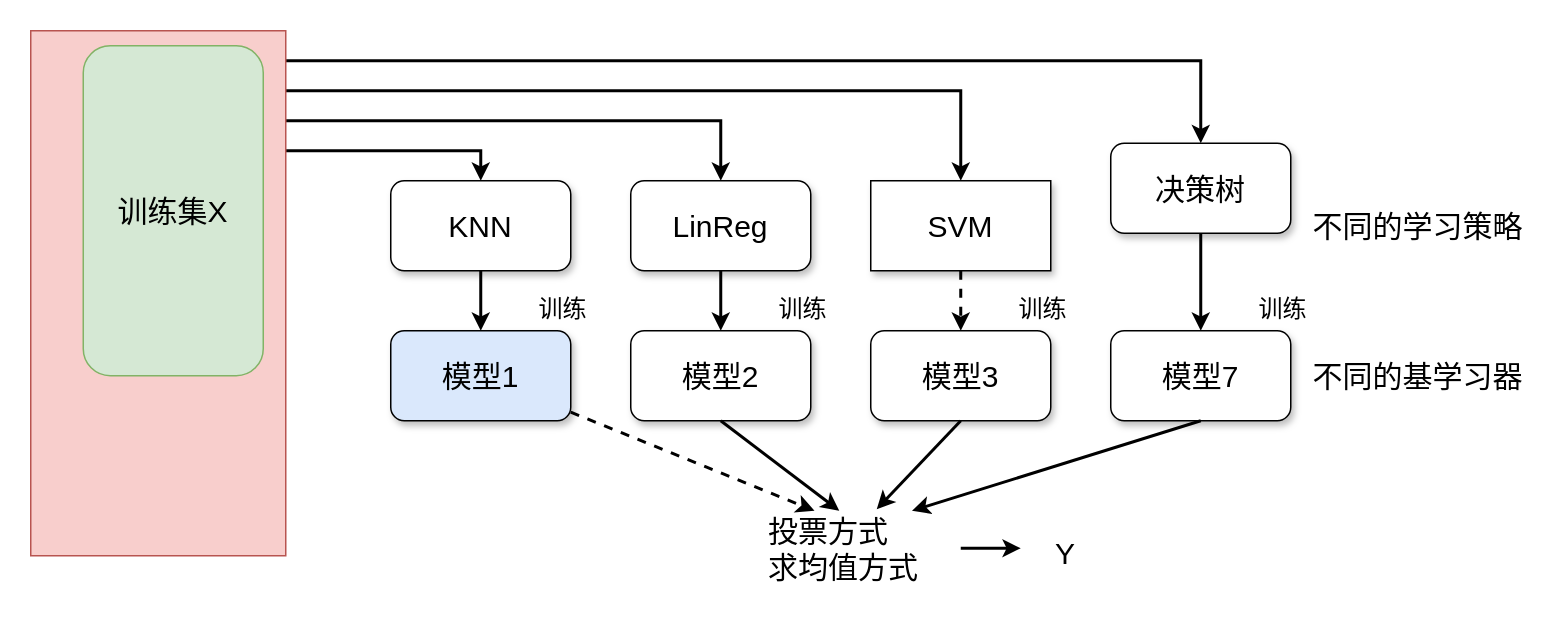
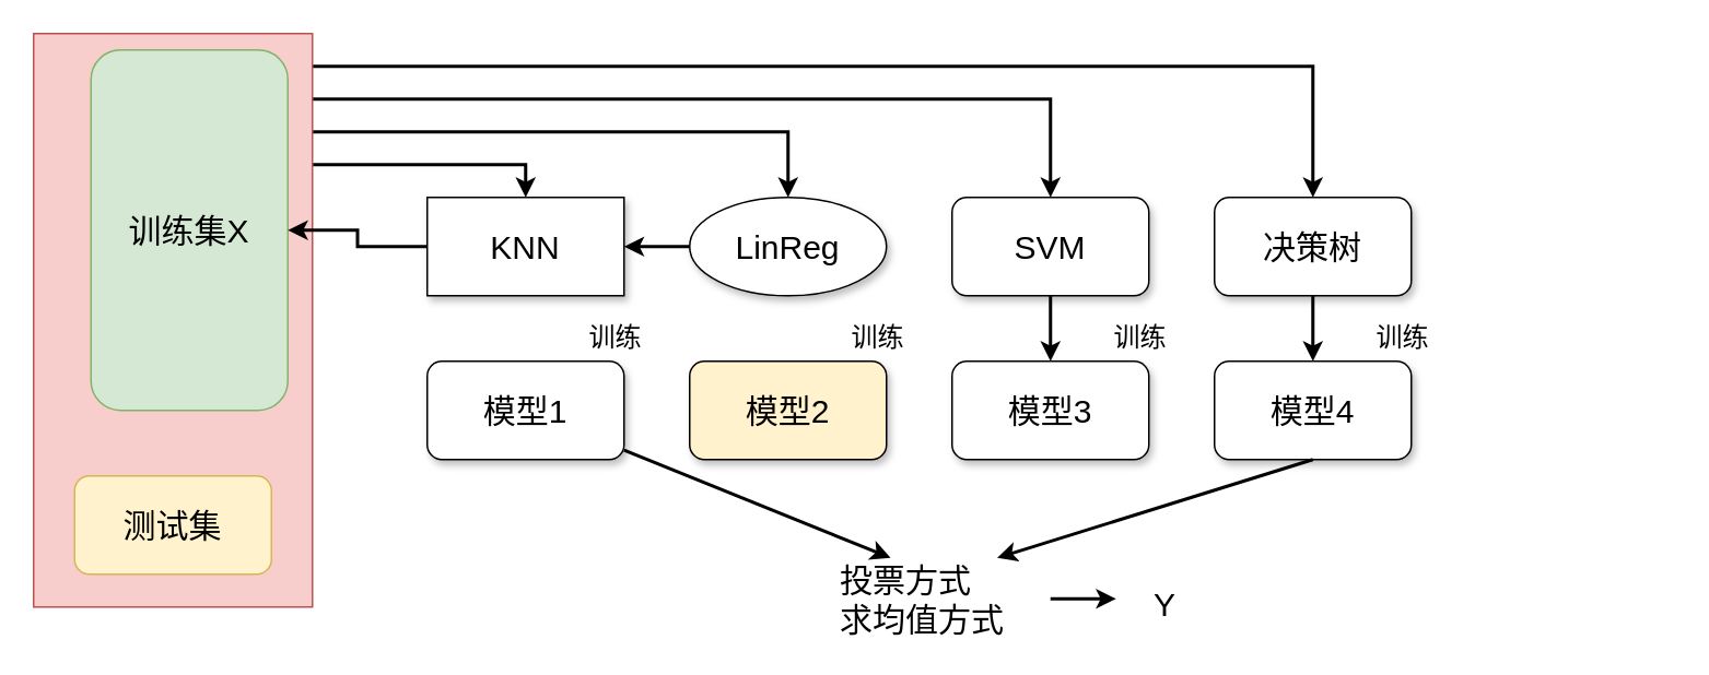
  <mxCell id="0" />
  <mxCell id="1" parent="0" />
  <mxCell id="2" style="edgeStyle=orthogonalEdgeStyle;rounded=0;orthogonalLoop=1;jettySize=auto;html=1;entryX=0.5;entryY=0;entryDx=0;entryDy=0;strokeWidth=2;" edge="1" parent="1" source="6" target="10"><mxGeometry relative="1" as="geometry"><Array as="points"><mxPoint x="320" y="100" /></Array></mxGeometry></mxCell>
  <mxCell id="3" style="edgeStyle=orthogonalEdgeStyle;rounded=0;orthogonalLoop=1;jettySize=auto;html=1;entryX=0.5;entryY=0;entryDx=0;entryDy=0;strokeWidth=2;" edge="1" parent="1" source="6" target="12"><mxGeometry relative="1" as="geometry"><Array as="points"><mxPoint x="480" y="80" /></Array></mxGeometry></mxCell>
  <mxCell id="4" style="edgeStyle=orthogonalEdgeStyle;rounded=0;orthogonalLoop=1;jettySize=auto;html=1;entryX=0.5;entryY=0;entryDx=0;entryDy=0;strokeWidth=2;" edge="1" parent="1" source="6" target="14"><mxGeometry relative="1" as="geometry"><Array as="points"><mxPoint x="640" y="60" /></Array></mxGeometry></mxCell>
  <mxCell id="5" style="edgeStyle=orthogonalEdgeStyle;rounded=0;orthogonalLoop=1;jettySize=auto;html=1;entryX=0.5;entryY=0;entryDx=0;entryDy=0;strokeWidth=2;" edge="1" parent="1" source="6" target="16"><mxGeometry relative="1" as="geometry"><Array as="points"><mxPoint x="800" y="40" /></Array></mxGeometry></mxCell>
  <mxCell id="6" value="" style="rounded=0;whiteSpace=wrap;html=1;fillColor=#f8cecc;strokeColor=#b85450;fontSize=20;" vertex="1" parent="1"><mxGeometry x="20" y="20" width="170" height="350" as="geometry" /></mxCell>
  <mxCell id="7" value="训练集X" style="rounded=1;whiteSpace=wrap;html=1;fillColor=#d5e8d4;strokeColor=#82b366;fontSize=20;" vertex="1" parent="1"><mxGeometry x="55" y="30" width="120" height="220" as="geometry" /></mxCell>
- <mxCell id="9" style="edgeStyle=orthogonalEdgeStyle;rounded=0;orthogonalLoop=1;jettySize=auto;html=1;strokeWidth=2;" edge="1" parent="1" source="10" target="18"><mxGeometry relative="1" as="geometry" /></mxCell>
- <mxCell id="10" value="KNN" style="rounded=1;whiteSpace=wrap;html=1;shadow=1;fontSize=20;" vertex="1" parent="1"><mxGeometry x="260" y="120" width="120" height="60" as="geometry" /></mxCell>
- <mxCell id="11" style="edgeStyle=orthogonalEdgeStyle;rounded=0;orthogonalLoop=1;jettySize=auto;html=1;entryX=0.5;entryY=0;entryDx=0;entryDy=0;strokeWidth=2;" edge="1" parent="1" source="12" target="19"><mxGeometry relative="1" as="geometry" /></mxCell>
- <mxCell id="12" value="LinReg" style="rounded=1;whiteSpace=wrap;html=1;shadow=1;fontSize=20;" vertex="1" parent="1"><mxGeometry x="420" y="120" width="120" height="60" as="geometry" /></mxCell>
- <mxCell id="13" style="edgeStyle=orthogonalEdgeStyle;rounded=0;orthogonalLoop=1;jettySize=auto;html=1;strokeWidth=2;dashed=1;" edge="1" parent="1" source="14" target="20"><mxGeometry relative="1" as="geometry" /></mxCell>
- <mxCell id="14" value="SVM" style="whiteSpace=wrap;html=1;shadow=1;fontSize=20;rounded=0;" vertex="1" parent="1"><mxGeometry x="580" y="120" width="120" height="60" as="geometry" /></mxCell>
+ <mxCell id="8" value="测试集" style="rounded=1;whiteSpace=wrap;html=1;fillColor=#fff2cc;strokeColor=#d6b656;fontSize=20;" vertex="1" parent="1"><mxGeometry x="45" y="290" width="120" height="60" as="geometry" /></mxCell>
+ <mxCell id="9" style="edgeStyle=orthogonalEdgeStyle;rounded=0;orthogonalLoop=1;jettySize=auto;html=1;strokeWidth=2;" edge="1" parent="1" source="10" target="7"><mxGeometry relative="1" as="geometry" /></mxCell>
+ <mxCell id="10" value="KNN" style="whiteSpace=wrap;html=1;shadow=1;fontSize=20;rounded=0;" vertex="1" parent="1"><mxGeometry x="260" y="120" width="120" height="60" as="geometry" /></mxCell>
+ <mxCell id="11" style="edgeStyle=orthogonalEdgeStyle;rounded=0;orthogonalLoop=1;jettySize=auto;html=1;strokeWidth=2;" edge="1" parent="1" source="12" target="10"><mxGeometry relative="1" as="geometry" /></mxCell>
+ <mxCell id="12" value="LinReg" style="ellipse;whiteSpace=wrap;html=1;shadow=1;fontSize=20;" vertex="1" parent="1"><mxGeometry x="420" y="120" width="120" height="60" as="geometry" /></mxCell>
+ <mxCell id="13" style="edgeStyle=orthogonalEdgeStyle;rounded=0;orthogonalLoop=1;jettySize=auto;html=1;strokeWidth=2;" edge="1" parent="1" source="14" target="20"><mxGeometry relative="1" as="geometry" /></mxCell>
+ <mxCell id="14" value="SVM" style="rounded=1;whiteSpace=wrap;html=1;shadow=1;fontSize=20;" vertex="1" parent="1"><mxGeometry x="580" y="120" width="120" height="60" as="geometry" /></mxCell>
  <mxCell id="15" style="edgeStyle=orthogonalEdgeStyle;rounded=0;orthogonalLoop=1;jettySize=auto;html=1;entryX=0.5;entryY=0;entryDx=0;entryDy=0;strokeWidth=2;" edge="1" parent="1" source="16" target="21"><mxGeometry relative="1" as="geometry" /></mxCell>
- <mxCell id="16" value="决策树" style="rounded=1;whiteSpace=wrap;html=1;shadow=1;fontSize=20;" vertex="1" parent="1"><mxGeometry x="740" y="95" width="120" height="60" as="geometry" /></mxCell>
- <mxCell id="17" style="rounded=0;orthogonalLoop=1;jettySize=auto;html=1;entryX=0.25;entryY=0;entryDx=0;entryDy=0;strokeWidth=2;dashed=1;" edge="1" parent="1" source="18" target="23"><mxGeometry relative="1" as="geometry" /></mxCell>
- <mxCell id="18" value="模型1" style="rounded=1;whiteSpace=wrap;html=1;shadow=1;fontSize=20;fillColor=#dae8fc;" vertex="1" parent="1"><mxGeometry x="260" y="220" width="120" height="60" as="geometry" /></mxCell>
- <mxCell id="19" value="模型2" style="rounded=1;whiteSpace=wrap;html=1;shadow=1;fontSize=20;" vertex="1" parent="1"><mxGeometry x="420" y="220" width="120" height="60" as="geometry" /></mxCell>
+ <mxCell id="16" value="决策树" style="rounded=1;whiteSpace=wrap;html=1;shadow=1;fontSize=20;" vertex="1" parent="1"><mxGeometry x="740" y="120" width="120" height="60" as="geometry" /></mxCell>
+ <mxCell id="17" style="rounded=0;orthogonalLoop=1;jettySize=auto;html=1;entryX=0.25;entryY=0;entryDx=0;entryDy=0;strokeWidth=2;" edge="1" parent="1" source="18" target="23"><mxGeometry relative="1" as="geometry" /></mxCell>
+ <mxCell id="18" value="模型1" style="rounded=1;whiteSpace=wrap;html=1;shadow=1;fontSize=20;" vertex="1" parent="1"><mxGeometry x="260" y="220" width="120" height="60" as="geometry" /></mxCell>
+ <mxCell id="19" value="模型2" style="rounded=1;whiteSpace=wrap;html=1;shadow=1;fontSize=20;fillColor=#fff2cc;" vertex="1" parent="1"><mxGeometry x="420" y="220" width="120" height="60" as="geometry" /></mxCell>
  <mxCell id="20" value="模型3" style="rounded=1;whiteSpace=wrap;html=1;shadow=1;fontSize=20;" vertex="1" parent="1"><mxGeometry x="580" y="220" width="120" height="60" as="geometry" /></mxCell>
- <mxCell id="21" value="模型7" style="rounded=1;whiteSpace=wrap;html=1;shadow=1;fontSize=20;" vertex="1" parent="1"><mxGeometry x="740" y="220" width="120" height="60" as="geometry" /></mxCell>
+ <mxCell id="21" value="模型4" style="rounded=1;whiteSpace=wrap;html=1;shadow=1;fontSize=20;" vertex="1" parent="1"><mxGeometry x="740" y="220" width="120" height="60" as="geometry" /></mxCell>
  <mxCell id="22" style="edgeStyle=orthogonalEdgeStyle;rounded=0;orthogonalLoop=1;jettySize=auto;html=1;strokeWidth=2;" edge="1" parent="1" source="23"><mxGeometry relative="1" as="geometry"><mxPoint x="680" y="365" as="targetPoint" /></mxGeometry></mxCell>
  <mxCell id="23" value="&lt;span style=&quot;font-size: 20px;&quot;&gt;投票方式&lt;br&gt;求均值方式&lt;br&gt;&lt;/span&gt;" style="text;whiteSpace=wrap;html=1;align=left;verticalAlign=middle;" vertex="1" parent="1"><mxGeometry x="510" y="340" width="130" height="50" as="geometry" /></mxCell>
  <mxCell id="24" value="&lt;font style=&quot;font-size: 16px;&quot;&gt;训练&lt;/font&gt;" style="text;whiteSpace=wrap;html=1;align=center;verticalAlign=middle;" vertex="1" parent="1"><mxGeometry x="330" y="180" width="90" height="50" as="geometry" /></mxCell>
  <mxCell id="25" value="&lt;font style=&quot;font-size: 16px;&quot;&gt;训练&lt;/font&gt;" style="text;whiteSpace=wrap;html=1;align=center;verticalAlign=middle;" vertex="1" parent="1"><mxGeometry x="490" y="180" width="90" height="50" as="geometry" /></mxCell>
  <mxCell id="26" value="&lt;font style=&quot;font-size: 16px;&quot;&gt;训练&lt;/font&gt;" style="text;whiteSpace=wrap;html=1;align=center;verticalAlign=middle;" vertex="1" parent="1"><mxGeometry x="650" y="180" width="90" height="50" as="geometry" /></mxCell>
  <mxCell id="27" value="&lt;font style=&quot;font-size: 16px;&quot;&gt;训练&lt;/font&gt;" style="text;whiteSpace=wrap;html=1;align=center;verticalAlign=middle;" vertex="1" parent="1"><mxGeometry x="810" y="180" width="90" height="50" as="geometry" /></mxCell>
- <mxCell id="28" style="rounded=0;orthogonalLoop=1;jettySize=auto;html=1;entryX=0.377;entryY=0;entryDx=0;entryDy=0;exitX=0.5;exitY=1;exitDx=0;exitDy=0;entryPerimeter=0;strokeWidth=2;" edge="1" parent="1" source="19" target="23"><mxGeometry relative="1" as="geometry"><mxPoint x="390" y="281" as="sourcePoint" /><mxPoint x="585" y="350" as="targetPoint" /></mxGeometry></mxCell>
- <mxCell id="29" style="rounded=0;orthogonalLoop=1;jettySize=auto;html=1;entryX=0.569;entryY=-0.02;entryDx=0;entryDy=0;exitX=0.5;exitY=1;exitDx=0;exitDy=0;entryPerimeter=0;strokeWidth=2;" edge="1" parent="1" source="20" target="23"><mxGeometry relative="1" as="geometry"><mxPoint x="400" y="291" as="sourcePoint" /><mxPoint x="595" y="360" as="targetPoint" /></mxGeometry></mxCell>
  <mxCell id="30" style="rounded=0;orthogonalLoop=1;jettySize=auto;html=1;entryX=0.75;entryY=0;entryDx=0;entryDy=0;exitX=0.5;exitY=1;exitDx=0;exitDy=0;strokeWidth=2;" edge="1" parent="1" source="21" target="23"><mxGeometry relative="1" as="geometry"><mxPoint x="410" y="301" as="sourcePoint" /><mxPoint x="605" y="370" as="targetPoint" /></mxGeometry></mxCell>
  <mxCell id="31" value="&lt;span style=&quot;font-size: 20px;&quot;&gt;Y&lt;/span&gt;" style="text;whiteSpace=wrap;html=1;align=center;" vertex="1" parent="1"><mxGeometry x="690" y="350" width="40" height="30" as="geometry" /></mxCell>
- <mxCell id="32" value="&lt;span style=&quot;font-size: 20px;&quot;&gt;不同的基学习器&lt;/span&gt;" style="text;whiteSpace=wrap;html=1;align=center;verticalAlign=middle;" vertex="1" parent="1"><mxGeometry x="870" y="230" width="150" height="40" as="geometry" /></mxCell>
- <mxCell id="33" value="&lt;span style=&quot;font-size: 20px;&quot;&gt;不同的学习策略&lt;/span&gt;" style="text;whiteSpace=wrap;html=1;align=center;verticalAlign=middle;" vertex="1" parent="1"><mxGeometry x="870" y="130" width="150" height="40" as="geometry" /></mxCell>
